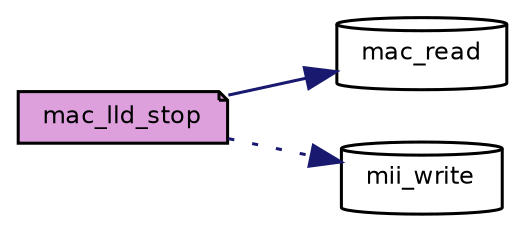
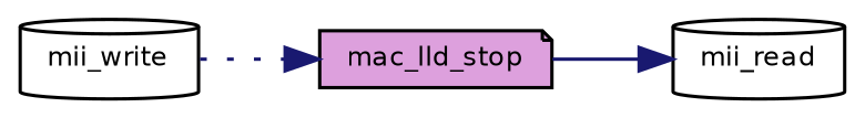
  digraph {
    rankdir=LR
    node [color=black fillcolor=white fontname=Helvetica fontsize=8 shape=cylinder style=filled]
    edge [color=midnightblue fontname=Helvetica fontsize=8 labelfontname=Helvetica labelfontsize=8]
    n1 [fillcolor=plum fontcolor=black height=0.2 label=mac_lld_stop shape=note width=0.4]
-   n2 [height=0.2 label=mac_read width=0.4]
+   n2 [height=0.2 label=mii_read width=0.4]
    n3 [height=0.2 label=mii_write width=0.4]
    n1 -> n2 [style=solid]
-   n1 -> n3 [style=dotted]
+   n3 -> n1 [style=dotted]
  }
